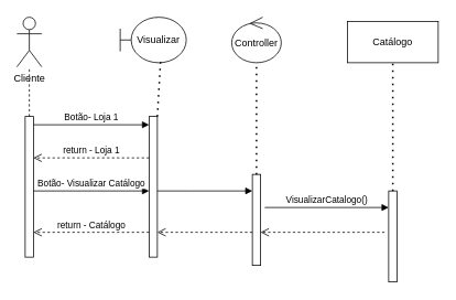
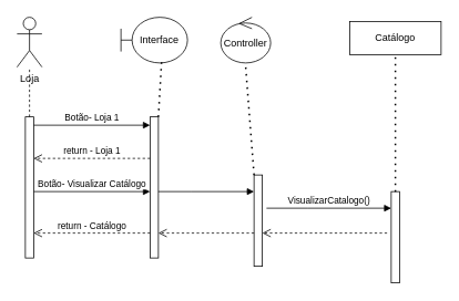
  <mxCell id="0" />
  <mxCell id="1" parent="0" />
- <mxCell id="2" value="Cliente" style="shape=umlActor;verticalLabelPosition=bottom;verticalAlign=top;html=1;" vertex="1" parent="1"><mxGeometry x="20" y="20" width="30" height="60" as="geometry" /></mxCell>
+ <mxCell id="2" value="Loja" style="shape=umlActor;verticalLabelPosition=bottom;verticalAlign=top;html=1;" vertex="1" parent="1"><mxGeometry x="20" y="20" width="30" height="60" as="geometry" /></mxCell>
  <mxCell id="3" value="" style="html=1;points=[[0,0,0,0,5],[0,1,0,0,-5],[1,0,0,0,5],[1,1,0,0,-5]];perimeter=orthogonalPerimeter;outlineConnect=0;targetShapes=umlLifeline;portConstraint=eastwest;newEdgeStyle={&quot;curved&quot;:0,&quot;rounded&quot;:0};" vertex="1" parent="1"><mxGeometry x="30" y="140" width="10" height="170" as="geometry" /></mxCell>
  <mxCell id="4" value="" style="endArrow=none;dashed=1;html=1;rounded=0;" edge="1" parent="1" source="3" target="2"><mxGeometry width="50" height="50" relative="1" as="geometry"><mxPoint x="20" y="140" as="sourcePoint" /><mxPoint x="70" y="90" as="targetPoint" /></mxGeometry></mxCell>
  <mxCell id="5" value="" style="html=1;points=[[0,0,0,0,5],[0,1,0,0,-5],[1,0,0,0,5],[1,1,0,0,-5]];perimeter=orthogonalPerimeter;outlineConnect=0;targetShapes=umlLifeline;portConstraint=eastwest;newEdgeStyle={&quot;curved&quot;:0,&quot;rounded&quot;:0};" vertex="1" parent="1"><mxGeometry x="470" y="230" width="10" height="110" as="geometry" /></mxCell>
  <mxCell id="6" value="" style="endArrow=none;dashed=1;html=1;dashPattern=1 3;strokeWidth=2;rounded=0;entryX=0.5;entryY=1;entryDx=0;entryDy=0;" edge="1" parent="1" source="5" target="8"><mxGeometry width="50" height="50" relative="1" as="geometry"><mxPoint x="200" y="150" as="sourcePoint" /><mxPoint x="210" y="100" as="targetPoint" /></mxGeometry></mxCell>
  <mxCell id="7" value="" style="html=1;points=[[0,0,0,0,5],[0,1,0,0,-5],[1,0,0,0,5],[1,1,0,0,-5]];perimeter=orthogonalPerimeter;outlineConnect=0;targetShapes=umlLifeline;portConstraint=eastwest;newEdgeStyle={&quot;curved&quot;:0,&quot;rounded&quot;:0};" vertex="1" parent="1"><mxGeometry x="180" y="140" width="10" height="170" as="geometry" /></mxCell>
- <mxCell id="8" value="Catálogo" style="html=1;whiteSpace=wrap;" vertex="1" parent="1"><mxGeometry x="420" y="25" width="110" height="50" as="geometry" /></mxCell>
- <mxCell id="9" value="Visualizar" style="shape=umlBoundary;whiteSpace=wrap;html=1;" vertex="1" parent="1"><mxGeometry x="145" y="20" width="80" height="55" as="geometry" /></mxCell>
+ <mxCell id="8" value="Catálogo" style="html=1;whiteSpace=wrap;" vertex="1" parent="1"><mxGeometry x="420" y="25" width="110" height="40" as="geometry" /></mxCell>
+ <mxCell id="9" value="Interface" style="shape=umlBoundary;whiteSpace=wrap;html=1;" vertex="1" parent="1"><mxGeometry x="145" y="20" width="80" height="55" as="geometry" /></mxCell>
  <mxCell id="10" value="" style="endArrow=none;dashed=1;html=1;dashPattern=1 3;strokeWidth=2;rounded=0;entryX=0.61;entryY=0.975;entryDx=0;entryDy=0;entryPerimeter=0;" edge="1" parent="1" source="7" target="9"><mxGeometry width="50" height="50" relative="1" as="geometry"><mxPoint x="166" y="140" as="sourcePoint" /><mxPoint x="180" y="120" as="targetPoint" /></mxGeometry></mxCell>
  <mxCell id="11" value="Botão- Loja 1" style="html=1;verticalAlign=bottom;endArrow=block;curved=0;rounded=0;" edge="1" parent="1" target="7"><mxGeometry width="80" relative="1" as="geometry"><mxPoint x="40" y="150" as="sourcePoint" /><mxPoint x="120" y="150" as="targetPoint" /></mxGeometry></mxCell>
  <mxCell id="12" value="return - Loja 1" style="html=1;verticalAlign=bottom;endArrow=open;dashed=1;endSize=8;curved=0;rounded=0;" edge="1" parent="1"><mxGeometry relative="1" as="geometry"><mxPoint x="180" y="190" as="sourcePoint" /><mxPoint x="40" y="190" as="targetPoint" /></mxGeometry></mxCell>
- <mxCell id="13" value="Controller" style="ellipse;shape=umlControl;whiteSpace=wrap;html=1;" vertex="1" parent="1"><mxGeometry x="280" y="20" width="60" height="55" as="geometry" /></mxCell>
+ <mxCell id="13" value="Controller" style="ellipse;shape=umlControl;whiteSpace=wrap;html=1;" vertex="1" parent="1"><mxGeometry x="265" y="20" width="60" height="55" as="geometry" /></mxCell>
  <mxCell id="14" value="" style="html=1;points=[[0,0,0,0,5],[0,1,0,0,-5],[1,0,0,0,5],[1,1,0,0,-5]];perimeter=orthogonalPerimeter;outlineConnect=0;targetShapes=umlLifeline;portConstraint=eastwest;newEdgeStyle={&quot;curved&quot;:0,&quot;rounded&quot;:0};" vertex="1" parent="1"><mxGeometry x="305" y="210" width="10" height="110" as="geometry" /></mxCell>
  <mxCell id="15" value="" style="endArrow=none;dashed=1;html=1;dashPattern=1 3;strokeWidth=2;rounded=0;entryX=0.5;entryY=1.091;entryDx=0;entryDy=0;entryPerimeter=0;" edge="1" parent="1" source="14" target="13"><mxGeometry width="50" height="50" relative="1" as="geometry"><mxPoint x="310" y="150" as="sourcePoint" /><mxPoint x="330" y="120" as="targetPoint" /></mxGeometry></mxCell>
  <mxCell id="16" value="VisualizarCatalogo()" style="html=1;verticalAlign=bottom;endArrow=block;curved=0;rounded=0;" edge="1" parent="1"><mxGeometry width="80" relative="1" as="geometry"><mxPoint x="320" y="250" as="sourcePoint" /><mxPoint x="470" y="250" as="targetPoint" /><Array as="points"><mxPoint x="370" y="250" /></Array></mxGeometry></mxCell>
  <mxCell id="17" value="Botão- Visualizar Catálogo" style="html=1;verticalAlign=bottom;endArrow=block;curved=0;rounded=0;" edge="1" parent="1"><mxGeometry width="80" relative="1" as="geometry"><mxPoint x="40" y="230" as="sourcePoint" /><mxPoint x="180" y="230" as="targetPoint" /></mxGeometry></mxCell>
  <mxCell id="18" value="" style="html=1;verticalAlign=bottom;endArrow=block;curved=0;rounded=0;" edge="1" parent="1" target="14"><mxGeometry width="80" relative="1" as="geometry"><mxPoint x="190" y="230" as="sourcePoint" /><mxPoint x="300" y="230" as="targetPoint" /><Array as="points"><mxPoint x="230" y="230" /></Array></mxGeometry></mxCell>
  <mxCell id="19" value="return - Catálogo" style="html=1;verticalAlign=bottom;endArrow=open;dashed=1;endSize=8;curved=0;rounded=0;" edge="1" parent="1"><mxGeometry relative="1" as="geometry"><mxPoint x="180" y="280" as="sourcePoint" /><mxPoint x="40" y="280" as="targetPoint" /></mxGeometry></mxCell>
  <mxCell id="20" value="" style="html=1;verticalAlign=bottom;endArrow=open;dashed=1;endSize=8;curved=0;rounded=0;" edge="1" parent="1" source="14"><mxGeometry relative="1" as="geometry"><mxPoint x="300" y="280" as="sourcePoint" /><mxPoint x="190" y="280" as="targetPoint" /></mxGeometry></mxCell>
  <mxCell id="21" value="" style="html=1;verticalAlign=bottom;endArrow=open;dashed=1;endSize=8;curved=0;rounded=0;entryX=1.5;entryY=0.219;entryDx=0;entryDy=0;entryPerimeter=0;" edge="1" parent="1"><mxGeometry relative="1" as="geometry"><mxPoint x="465" y="280" as="sourcePoint" /><mxPoint x="315" y="280" as="targetPoint" /></mxGeometry></mxCell>
